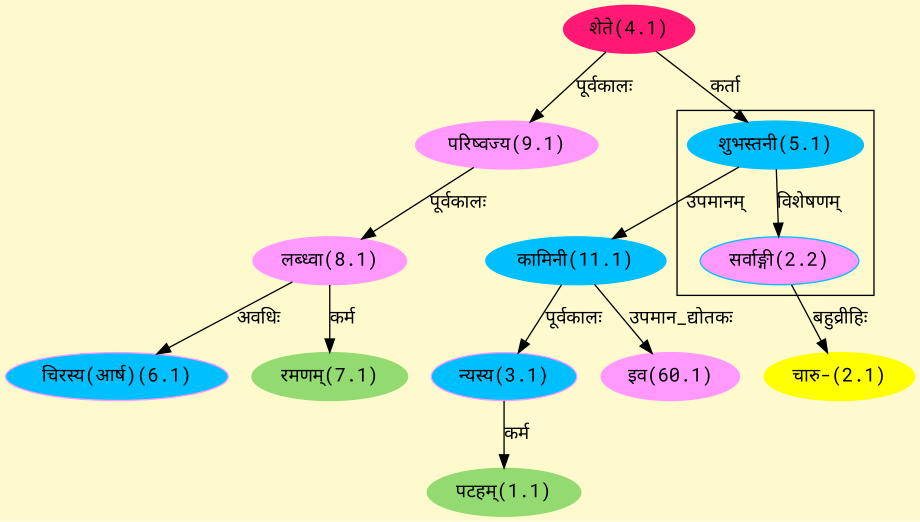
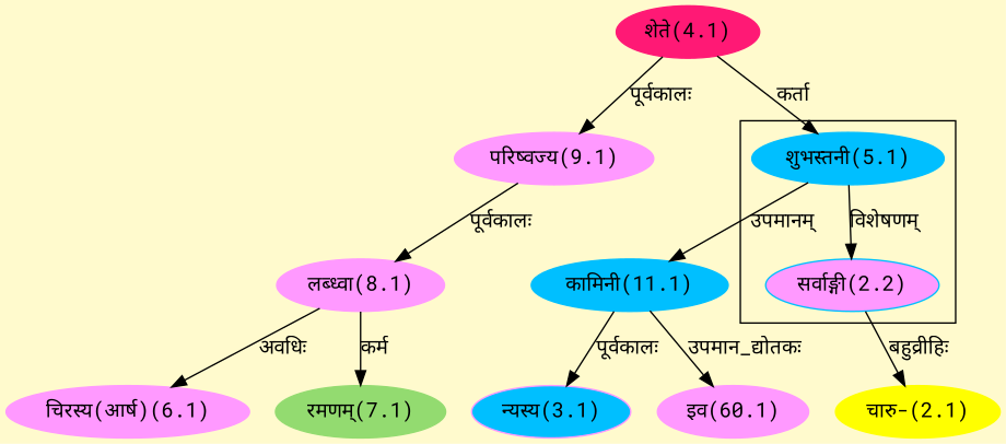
  digraph {
    bgcolor=lemonchiffon1
    compound=true
    fontname="Roboto Mono"
    rankdir=BT
    node [color="#FF99FF" fontname="Roboto Mono" style=filled]
    edge [dir=back fontname="Roboto Mono"]
    n1 [color="#00BFFF" fillcolor="#FF99FF" label="सर्वाङ्गी(2.2)"]
    n2 [color="#00BFFF" label="शुभस्तनी(5.1)"]
    n3 [color="#FF1975" label="शेते(4.1)"]
-   n4 [color="#93DB70" label="पटहम्(1.1)"]
    n5 [fillcolor="#00BFFF" label="न्यस्य(3.1)"]
    n6 [color="#00BFFF" label="कामिनी(11.1)"]
    n7 [color="#FFFF00" label="चारु-(2.1)"]
-   n8 [label="चिरस्य(आर्ष)(6.1)" fillcolor="#00BFFF"]
+   n8 [label="चिरस्य(आर्ष)(6.1)"]
    n9 [label="लब्ध्वा(8.1)"]
    n10 [label="परिष्वज्य(9.1)"]
    n11 [color="#93DB70" label="रमणम्(7.1)"]
    n12 [label="इव(60.1)"]
    subgraph cluster_1 {
      n1
      n2
    }
    n1 -> n2 [label="विशेषणम्"]
    n2 -> n3 [label="कर्ता"]
-   n4 -> n5 [label="कर्म"]
    n5 -> n6 [label="पूर्वकालः"]
    n6 -> n2 [label="उपमानम्"]
    n7 -> n1 [label="बहुव्रीहिः"]
    n8 -> n9 [label="अवधिः"]
    n9 -> n10 [label="पूर्वकालः"]
    n10 -> n3 [label="पूर्वकालः"]
    n11 -> n9 [label="कर्म"]
    n12 -> n6 [label="उपमान_द्योतकः"]
  }
